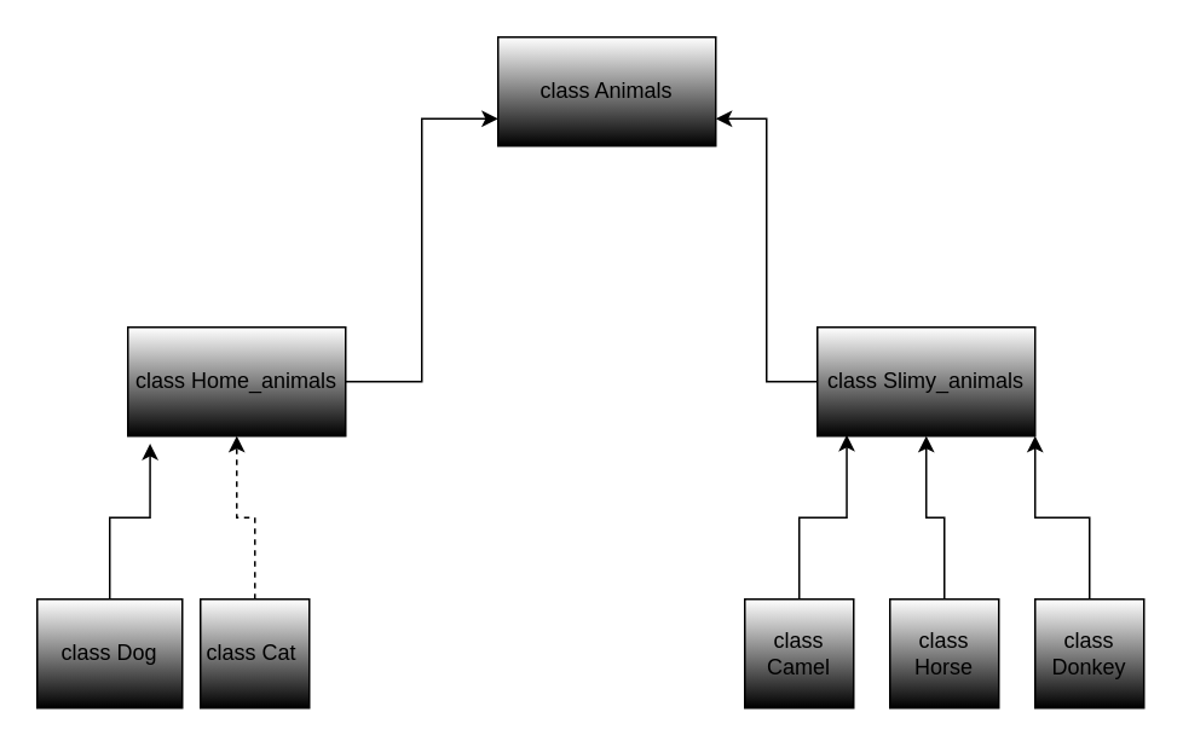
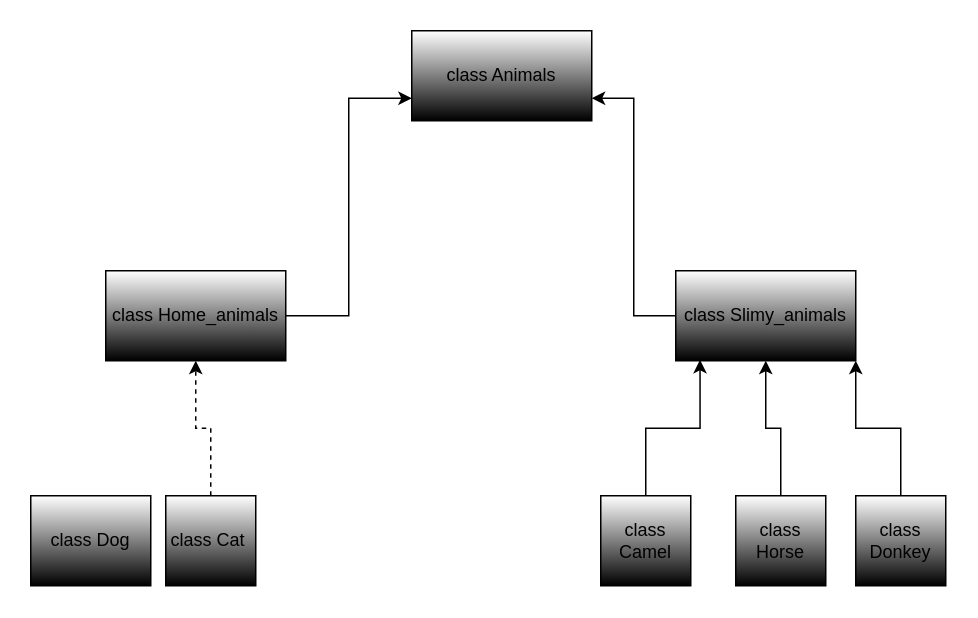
  <mxCell id="0" />
  <mxCell id="1" parent="0" />
  <mxCell id="2" value="class Animals" style="rounded=0;whiteSpace=wrap;html=1;fillColor=default;gradientColor=default;" vertex="1" parent="1"><mxGeometry x="274" y="20" width="120" height="60" as="geometry" /></mxCell>
  <mxCell id="3" value="class Dog" style="rounded=0;whiteSpace=wrap;html=1;gradientColor=default;" vertex="1" parent="1"><mxGeometry x="20" y="330" width="80" height="60" as="geometry" /></mxCell>
  <mxCell id="4" style="edgeStyle=orthogonalEdgeStyle;rounded=0;orthogonalLoop=1;jettySize=auto;html=1;entryX=0.5;entryY=1;entryDx=0;entryDy=0;dashed=1;" edge="1" parent="1" source="5" target="12"><mxGeometry relative="1" as="geometry" /></mxCell>
  <mxCell id="5" value="class Cat&amp;nbsp;" style="rounded=0;whiteSpace=wrap;html=1;gradientColor=default;" vertex="1" parent="1"><mxGeometry x="110" y="330" width="60" height="60" as="geometry" /></mxCell>
- <mxCell id="6" value="class Camel" style="rounded=0;whiteSpace=wrap;html=1;gradientColor=default;" vertex="1" parent="1"><mxGeometry x="410" y="330" width="60" height="60" as="geometry" /></mxCell>
+ <mxCell id="6" value="class Camel" style="rounded=0;whiteSpace=wrap;html=1;gradientColor=default;" vertex="1" parent="1"><mxGeometry x="400" y="330" width="60" height="60" as="geometry" /></mxCell>
  <mxCell id="7" style="edgeStyle=orthogonalEdgeStyle;rounded=0;orthogonalLoop=1;jettySize=auto;html=1;" edge="1" parent="1" source="8" target="14"><mxGeometry relative="1" as="geometry" /></mxCell>
  <mxCell id="8" value="class&lt;br&gt;Horse" style="rounded=0;whiteSpace=wrap;html=1;gradientColor=default;" vertex="1" parent="1"><mxGeometry x="490" y="330" width="60" height="60" as="geometry" /></mxCell>
  <mxCell id="9" style="edgeStyle=orthogonalEdgeStyle;rounded=0;orthogonalLoop=1;jettySize=auto;html=1;entryX=1;entryY=1;entryDx=0;entryDy=0;" edge="1" parent="1" source="10" target="14"><mxGeometry relative="1" as="geometry" /></mxCell>
  <mxCell id="10" value="class&lt;br&gt;Donkey" style="rounded=0;whiteSpace=wrap;html=1;gradientColor=default;" vertex="1" parent="1"><mxGeometry x="570" y="330" width="60" height="60" as="geometry" /></mxCell>
  <mxCell id="11" style="edgeStyle=orthogonalEdgeStyle;rounded=0;orthogonalLoop=1;jettySize=auto;html=1;entryX=0;entryY=0.75;entryDx=0;entryDy=0;" edge="1" parent="1" source="12" target="2"><mxGeometry relative="1" as="geometry" /></mxCell>
  <mxCell id="12" value="class Home_animals" style="rounded=0;whiteSpace=wrap;html=1;gradientColor=default;" vertex="1" parent="1"><mxGeometry x="70" y="180" width="120" height="60" as="geometry" /></mxCell>
  <mxCell id="13" style="edgeStyle=orthogonalEdgeStyle;rounded=0;orthogonalLoop=1;jettySize=auto;html=1;entryX=1;entryY=0.75;entryDx=0;entryDy=0;" edge="1" parent="1" source="14" target="2"><mxGeometry relative="1" as="geometry" /></mxCell>
  <mxCell id="14" value="class Slimy_animals" style="rounded=0;whiteSpace=wrap;html=1;gradientColor=default;" vertex="1" parent="1"><mxGeometry x="450" y="180" width="120" height="60" as="geometry" /></mxCell>
  <mxCell id="15" style="edgeStyle=orthogonalEdgeStyle;rounded=0;orthogonalLoop=1;jettySize=auto;html=1;entryX=0.135;entryY=0.99;entryDx=0;entryDy=0;entryPerimeter=0;" edge="1" parent="1" source="6" target="14"><mxGeometry relative="1" as="geometry" /></mxCell>
- <mxCell id="16" style="edgeStyle=orthogonalEdgeStyle;rounded=0;orthogonalLoop=1;jettySize=auto;html=1;entryX=0.102;entryY=1.07;entryDx=0;entryDy=0;entryPerimeter=0;" edge="1" parent="1" source="3" target="12"><mxGeometry relative="1" as="geometry" /></mxCell>
